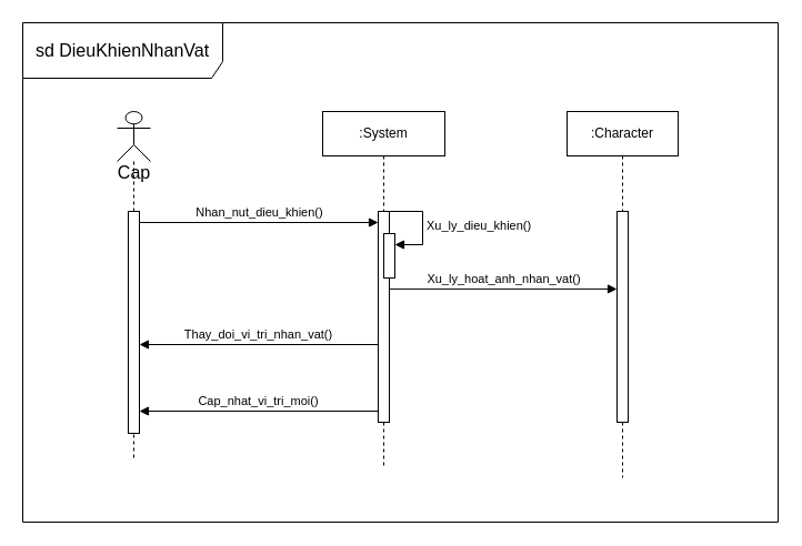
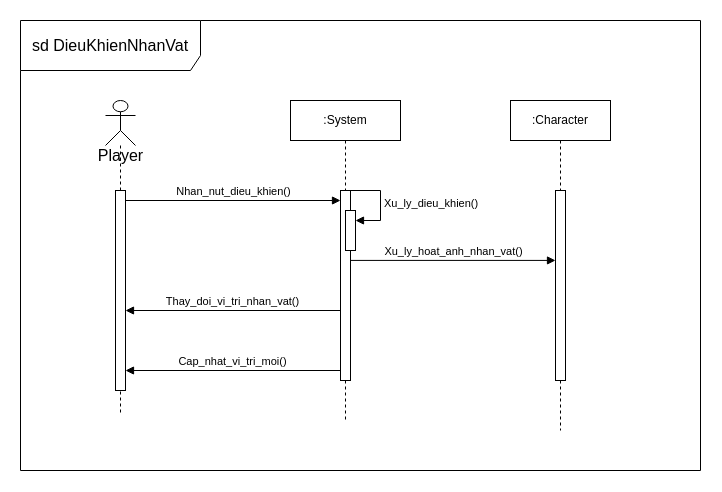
  <mxCell id="0" />
  <mxCell id="1" parent="0" />
  <mxCell id="2" value="&lt;font style=&quot;font-size: 16px;&quot;&gt;sd DieuKhienNhanVat&lt;/font&gt;" style="shape=umlFrame;whiteSpace=wrap;html=1;pointerEvents=0;width=180;height=50;" vertex="1" parent="1"><mxGeometry x="20" y="20" width="680" height="450" as="geometry" /></mxCell>
  <mxCell id="3" value="" style="shape=umlLifeline;perimeter=lifelinePerimeter;whiteSpace=wrap;html=1;container=1;dropTarget=0;collapsible=0;recursiveResize=0;outlineConnect=0;portConstraint=eastwest;newEdgeStyle={&quot;curved&quot;:0,&quot;rounded&quot;:0};participant=umlActor;size=45;" vertex="1" parent="1"><mxGeometry x="105" y="100" width="30" height="315" as="geometry" /></mxCell>
  <mxCell id="4" value="" style="html=1;points=[[0,0,0,0,5],[0,1,0,0,-5],[1,0,0,0,5],[1,1,0,0,-5]];perimeter=orthogonalPerimeter;outlineConnect=0;targetShapes=umlLifeline;portConstraint=eastwest;newEdgeStyle={&quot;curved&quot;:0,&quot;rounded&quot;:0};" vertex="1" parent="3"><mxGeometry x="10" y="90" width="10" height="200" as="geometry" /></mxCell>
- <mxCell id="5" value="&lt;font style=&quot;font-size: 16px;&quot;&gt;Cap&lt;/font&gt;" style="text;html=1;align=center;verticalAlign=middle;resizable=0;points=[];autosize=1;strokeColor=none;fillColor=none;" vertex="1" parent="1"><mxGeometry x="85" y="140" width="70" height="30" as="geometry" /></mxCell>
+ <mxCell id="5" value="&lt;font style=&quot;font-size: 16px;&quot;&gt;Player&lt;/font&gt;" style="text;html=1;align=center;verticalAlign=middle;resizable=0;points=[];autosize=1;strokeColor=none;fillColor=none;" vertex="1" parent="1"><mxGeometry x="85" y="140" width="70" height="30" as="geometry" /></mxCell>
  <mxCell id="6" value=":Character" style="shape=umlLifeline;perimeter=lifelinePerimeter;whiteSpace=wrap;html=1;container=1;dropTarget=0;collapsible=0;recursiveResize=0;outlineConnect=0;portConstraint=eastwest;newEdgeStyle={&quot;curved&quot;:0,&quot;rounded&quot;:0};" vertex="1" parent="1"><mxGeometry x="510" y="100" width="100" height="330" as="geometry" /></mxCell>
  <mxCell id="7" value="" style="html=1;points=[[0,0,0,0,5],[0,1,0,0,-5],[1,0,0,0,5],[1,1,0,0,-5]];perimeter=orthogonalPerimeter;outlineConnect=0;targetShapes=umlLifeline;portConstraint=eastwest;newEdgeStyle={&quot;curved&quot;:0,&quot;rounded&quot;:0};" vertex="1" parent="6"><mxGeometry x="45" y="90" width="10" height="190" as="geometry" /></mxCell>
  <mxCell id="8" value=":System" style="shape=umlLifeline;perimeter=lifelinePerimeter;whiteSpace=wrap;html=1;container=1;dropTarget=0;collapsible=0;recursiveResize=0;outlineConnect=0;portConstraint=eastwest;newEdgeStyle={&quot;curved&quot;:0,&quot;rounded&quot;:0};" vertex="1" parent="1"><mxGeometry x="290" y="100" width="110" height="320" as="geometry" /></mxCell>
  <mxCell id="9" value="" style="html=1;points=[[0,0,0,0,5],[0,1,0,0,-5],[1,0,0,0,5],[1,1,0,0,-5]];perimeter=orthogonalPerimeter;outlineConnect=0;targetShapes=umlLifeline;portConstraint=eastwest;newEdgeStyle={&quot;curved&quot;:0,&quot;rounded&quot;:0};" vertex="1" parent="8"><mxGeometry x="50" y="90" width="10" height="190" as="geometry" /></mxCell>
  <mxCell id="10" value="" style="html=1;points=[[0,0,0,0,5],[0,1,0,0,-5],[1,0,0,0,5],[1,1,0,0,-5]];perimeter=orthogonalPerimeter;outlineConnect=0;targetShapes=umlLifeline;portConstraint=eastwest;newEdgeStyle={&quot;curved&quot;:0,&quot;rounded&quot;:0};" vertex="1" parent="8"><mxGeometry x="55" y="110" width="10" height="40" as="geometry" /></mxCell>
  <mxCell id="11" value="Xu_ly_dieu_khien()" style="html=1;align=left;spacingLeft=2;endArrow=block;rounded=0;edgeStyle=orthogonalEdgeStyle;curved=0;rounded=0;" edge="1" target="10" parent="8"><mxGeometry relative="1" as="geometry"><mxPoint x="60" y="90" as="sourcePoint" /><Array as="points"><mxPoint x="90" y="90" /><mxPoint x="90" y="120" /></Array></mxGeometry></mxCell>
  <mxCell id="12" value="Nhan_nut_dieu_khien()" style="html=1;verticalAlign=bottom;endArrow=block;curved=0;rounded=0;" edge="1" parent="1" target="9"><mxGeometry width="80" relative="1" as="geometry"><mxPoint x="125" y="200" as="sourcePoint" /><mxPoint x="335" y="200" as="targetPoint" /></mxGeometry></mxCell>
  <mxCell id="13" value="Xu_ly_hoat_anh_nhan_vat()" style="html=1;verticalAlign=bottom;endArrow=block;curved=0;rounded=0;exitX=1;exitY=0.368;exitDx=0;exitDy=0;exitPerimeter=0;" edge="1" parent="1" source="9" target="7"><mxGeometry width="80" relative="1" as="geometry"><mxPoint x="330" y="260" as="sourcePoint" /><mxPoint x="370" y="260" as="targetPoint" /></mxGeometry></mxCell>
  <mxCell id="14" value="Thay_doi_vi_tri_nhan_vat()" style="html=1;verticalAlign=bottom;endArrow=block;curved=0;rounded=0;" edge="1" parent="1"><mxGeometry width="80" relative="1" as="geometry"><mxPoint x="340" y="310" as="sourcePoint" /><mxPoint x="125" y="310" as="targetPoint" /></mxGeometry></mxCell>
  <mxCell id="15" value="Cap_nhat_vi_tri_moi()" style="html=1;verticalAlign=bottom;endArrow=block;curved=0;rounded=0;" edge="1" parent="1"><mxGeometry width="80" relative="1" as="geometry"><mxPoint x="340" y="370" as="sourcePoint" /><mxPoint x="125" y="370" as="targetPoint" /></mxGeometry></mxCell>
